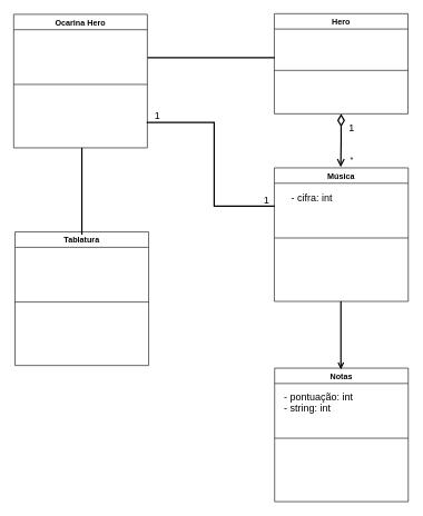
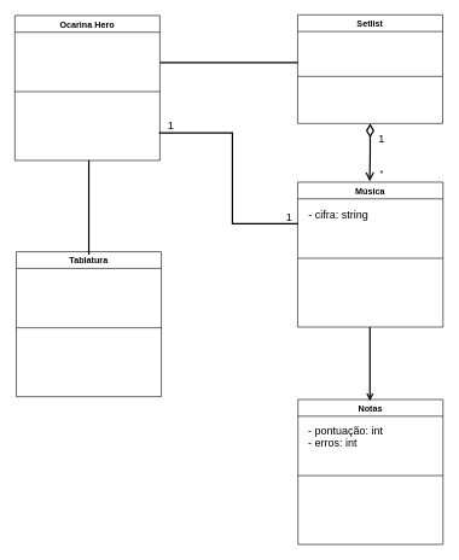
  <mxCell id="0" />
  <mxCell id="1" parent="0" />
  <mxCell id="2" value="Ocarina Hero" style="swimlane;" vertex="1" parent="1"><mxGeometry x="20" y="21" width="200" height="200" as="geometry" /></mxCell>
  <mxCell id="3" value="" style="line;strokeWidth=1;html=1;" vertex="1" parent="2"><mxGeometry y="100" width="200" height="10" as="geometry" /></mxCell>
  <mxCell id="4" value="Tablatura" style="swimlane;" vertex="1" parent="1"><mxGeometry x="22" y="347" width="200" height="200" as="geometry" /></mxCell>
  <mxCell id="5" value="" style="line;strokeWidth=1;html=1;" vertex="1" parent="4"><mxGeometry y="100" width="200" height="10" as="geometry" /></mxCell>
  <mxCell id="6" value="Notas" style="swimlane;" vertex="1" parent="1"><mxGeometry x="410.5" y="551" width="200" height="200" as="geometry"><mxRectangle x="570" y="320" width="70" height="30" as="alternateBounds" /></mxGeometry></mxCell>
  <mxCell id="7" value="" style="line;strokeWidth=1;html=1;" vertex="1" parent="6"><mxGeometry y="100" width="200" height="10" as="geometry" /></mxCell>
- <mxCell id="8" value="&lt;font style=&quot;font-size: 15px;&quot;&gt;- pontuação: int&lt;br&gt;&lt;/font&gt;&lt;div style=&quot;text-align: left; font-size: 15px;&quot;&gt;&lt;span style=&quot;background-color: initial;&quot;&gt;&lt;font style=&quot;font-size: 15px;&quot;&gt;- string: int&lt;/font&gt;&lt;/span&gt;&lt;/div&gt;&lt;div style=&quot;text-align: left; font-size: 15px;&quot;&gt;&lt;span style=&quot;background-color: initial;&quot;&gt;&lt;br&gt;&lt;/span&gt;&lt;/div&gt;" style="text;html=1;align=center;verticalAlign=middle;resizable=0;points=[];autosize=1;strokeColor=none;fillColor=none;strokeWidth=15;" vertex="1" parent="6"><mxGeometry y="25" width="130" height="70" as="geometry" /></mxCell>
+ <mxCell id="8" value="&lt;font style=&quot;font-size: 15px;&quot;&gt;- pontuação: int&lt;br&gt;&lt;/font&gt;&lt;div style=&quot;text-align: left; font-size: 15px;&quot;&gt;&lt;span style=&quot;background-color: initial;&quot;&gt;&lt;font style=&quot;font-size: 15px;&quot;&gt;- erros: int&lt;/font&gt;&lt;/span&gt;&lt;/div&gt;&lt;div style=&quot;text-align: left; font-size: 15px;&quot;&gt;&lt;span style=&quot;background-color: initial;&quot;&gt;&lt;br&gt;&lt;/span&gt;&lt;/div&gt;" style="text;html=1;align=center;verticalAlign=middle;resizable=0;points=[];autosize=1;strokeColor=none;fillColor=none;strokeWidth=15;" vertex="1" parent="6"><mxGeometry y="25" width="130" height="70" as="geometry" /></mxCell>
  <mxCell id="9" value="Música" style="swimlane;startSize=23;" vertex="1" parent="1"><mxGeometry x="410" y="251" width="200.5" height="200" as="geometry" /></mxCell>
  <mxCell id="10" value="" style="line;strokeWidth=1;html=1;" vertex="1" parent="9"><mxGeometry x="0.5" y="100" width="200" height="10" as="geometry" /></mxCell>
- <mxCell id="11" value="&lt;font style=&quot;font-size: 15px;&quot;&gt;- cifra: int&lt;/font&gt;" style="text;html=1;align=center;verticalAlign=middle;resizable=0;points=[];autosize=1;strokeColor=none;fillColor=none;" vertex="1" parent="9"><mxGeometry x="0.5" y="30" width="110" height="30" as="geometry" /></mxCell>
- <mxCell id="12" value="Hero" style="swimlane;" vertex="1" parent="1"><mxGeometry x="410" y="20" width="200" height="150" as="geometry" /></mxCell>
+ <mxCell id="11" value="&lt;font style=&quot;font-size: 15px;&quot;&gt;- cifra: string&lt;/font&gt;" style="text;html=1;align=center;verticalAlign=middle;resizable=0;points=[];autosize=1;strokeColor=none;fillColor=none;" vertex="1" parent="9"><mxGeometry x="0.5" y="30" width="110" height="30" as="geometry" /></mxCell>
+ <mxCell id="12" value="Setlist" style="swimlane;" vertex="1" parent="1"><mxGeometry x="410" y="20" width="200" height="150" as="geometry" /></mxCell>
  <mxCell id="13" value="" style="line;strokeWidth=1;html=1;" vertex="1" parent="12"><mxGeometry y="80" width="200" height="10" as="geometry" /></mxCell>
  <mxCell id="14" value="" style="line;strokeWidth=2;html=1;strokeColor=default;" vertex="1" parent="1"><mxGeometry x="220.5" y="81" width="190" height="10" as="geometry" /></mxCell>
  <mxCell id="15" value="" style="endArrow=open;shadow=0;strokeWidth=2;rounded=0;endFill=1;edgeStyle=elbowEdgeStyle;elbow=vertical;startArrow=diamondThin;startFill=0;targetPerimeterSpacing=6;endSize=8;startSize=14;exitX=0.5;exitY=1;exitDx=0;exitDy=0;" edge="1" parent="1" source="12"><mxGeometry x="0.5" y="41" relative="1" as="geometry"><mxPoint x="520" y="171" as="sourcePoint" /><mxPoint x="509.41" y="250" as="targetPoint" /><mxPoint x="-40" y="32" as="offset" /></mxGeometry></mxCell>
  <mxCell id="16" value="1" style="resizable=0;align=left;verticalAlign=bottom;labelBackgroundColor=none;fontSize=15;" connectable="0" vertex="1" parent="15"><mxGeometry x="-1" relative="1" as="geometry"><mxPoint x="10" y="30" as="offset" /></mxGeometry></mxCell>
  <mxCell id="17" value="*" style="resizable=0;align=right;verticalAlign=bottom;labelBackgroundColor=none;fontSize=12;" connectable="0" vertex="1" parent="15"><mxGeometry x="1" relative="1" as="geometry"><mxPoint x="20" y="-4" as="offset" /></mxGeometry></mxCell>
  <mxCell id="18" value="" style="endArrow=open;shadow=0;strokeWidth=2;rounded=0;endFill=1;edgeStyle=elbowEdgeStyle;elbow=vertical;" edge="1" parent="1"><mxGeometry x="0.5" y="41" relative="1" as="geometry"><mxPoint x="509.66" y="451" as="sourcePoint" /><mxPoint x="509.66" y="553" as="targetPoint" /><mxPoint x="-40" y="32" as="offset" /><Array as="points"><mxPoint x="509.66" y="503" /></Array></mxGeometry></mxCell>
  <mxCell id="19" value="" style="endArrow=none;shadow=0;strokeWidth=2;rounded=0;endFill=0;edgeStyle=elbowEdgeStyle;elbow=horizontal;exitX=1;exitY=0.75;exitDx=0;exitDy=0;entryX=0.001;entryY=0.912;entryDx=0;entryDy=0;entryPerimeter=0;" edge="1" parent="1" target="11"><mxGeometry x="0.5" y="41" relative="1" as="geometry"><mxPoint x="219" y="183" as="sourcePoint" /><mxPoint x="400" y="311" as="targetPoint" /><mxPoint x="-40" y="32" as="offset" /><Array as="points"><mxPoint x="320" y="241" /></Array></mxGeometry></mxCell>
  <mxCell id="20" value="1" style="resizable=0;align=left;verticalAlign=bottom;labelBackgroundColor=none;fontSize=15;" connectable="0" vertex="1" parent="19"><mxGeometry x="-1" relative="1" as="geometry"><mxPoint x="10" y="-1" as="offset" /></mxGeometry></mxCell>
  <mxCell id="21" value="1" style="resizable=0;align=right;verticalAlign=bottom;labelBackgroundColor=none;fontSize=15;" connectable="0" vertex="1" parent="19"><mxGeometry x="1" relative="1" as="geometry"><mxPoint x="-7" y="1" as="offset" /></mxGeometry></mxCell>
  <mxCell id="22" value="" style="line;strokeWidth=2;direction=south;html=1;strokeColor=default;fontSize=15;" vertex="1" parent="1"><mxGeometry x="117" y="221" width="10" height="130" as="geometry" /></mxCell>
